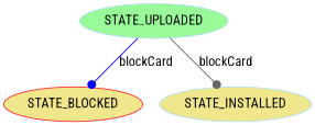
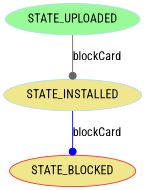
  digraph {
    fontname="Roboto Condensed"
    node [color=lightblue2 fillcolor=khaki fontname="Roboto Condensed" style=filled]
    edge [arrowhead=dot fontname="Roboto Condensed"]
    STATE_BLOCKED [color=firebrick1]
    STATE_INSTALLED
    STATE_UPLOADED [fillcolor=palegreen]
-   STATE_UPLOADED -> STATE_BLOCKED [color=blue label=blockCard]
+   STATE_INSTALLED -> STATE_BLOCKED [color=blue label=blockCard]
    STATE_UPLOADED -> STATE_INSTALLED [color=gray40 label=blockCard]
  }
